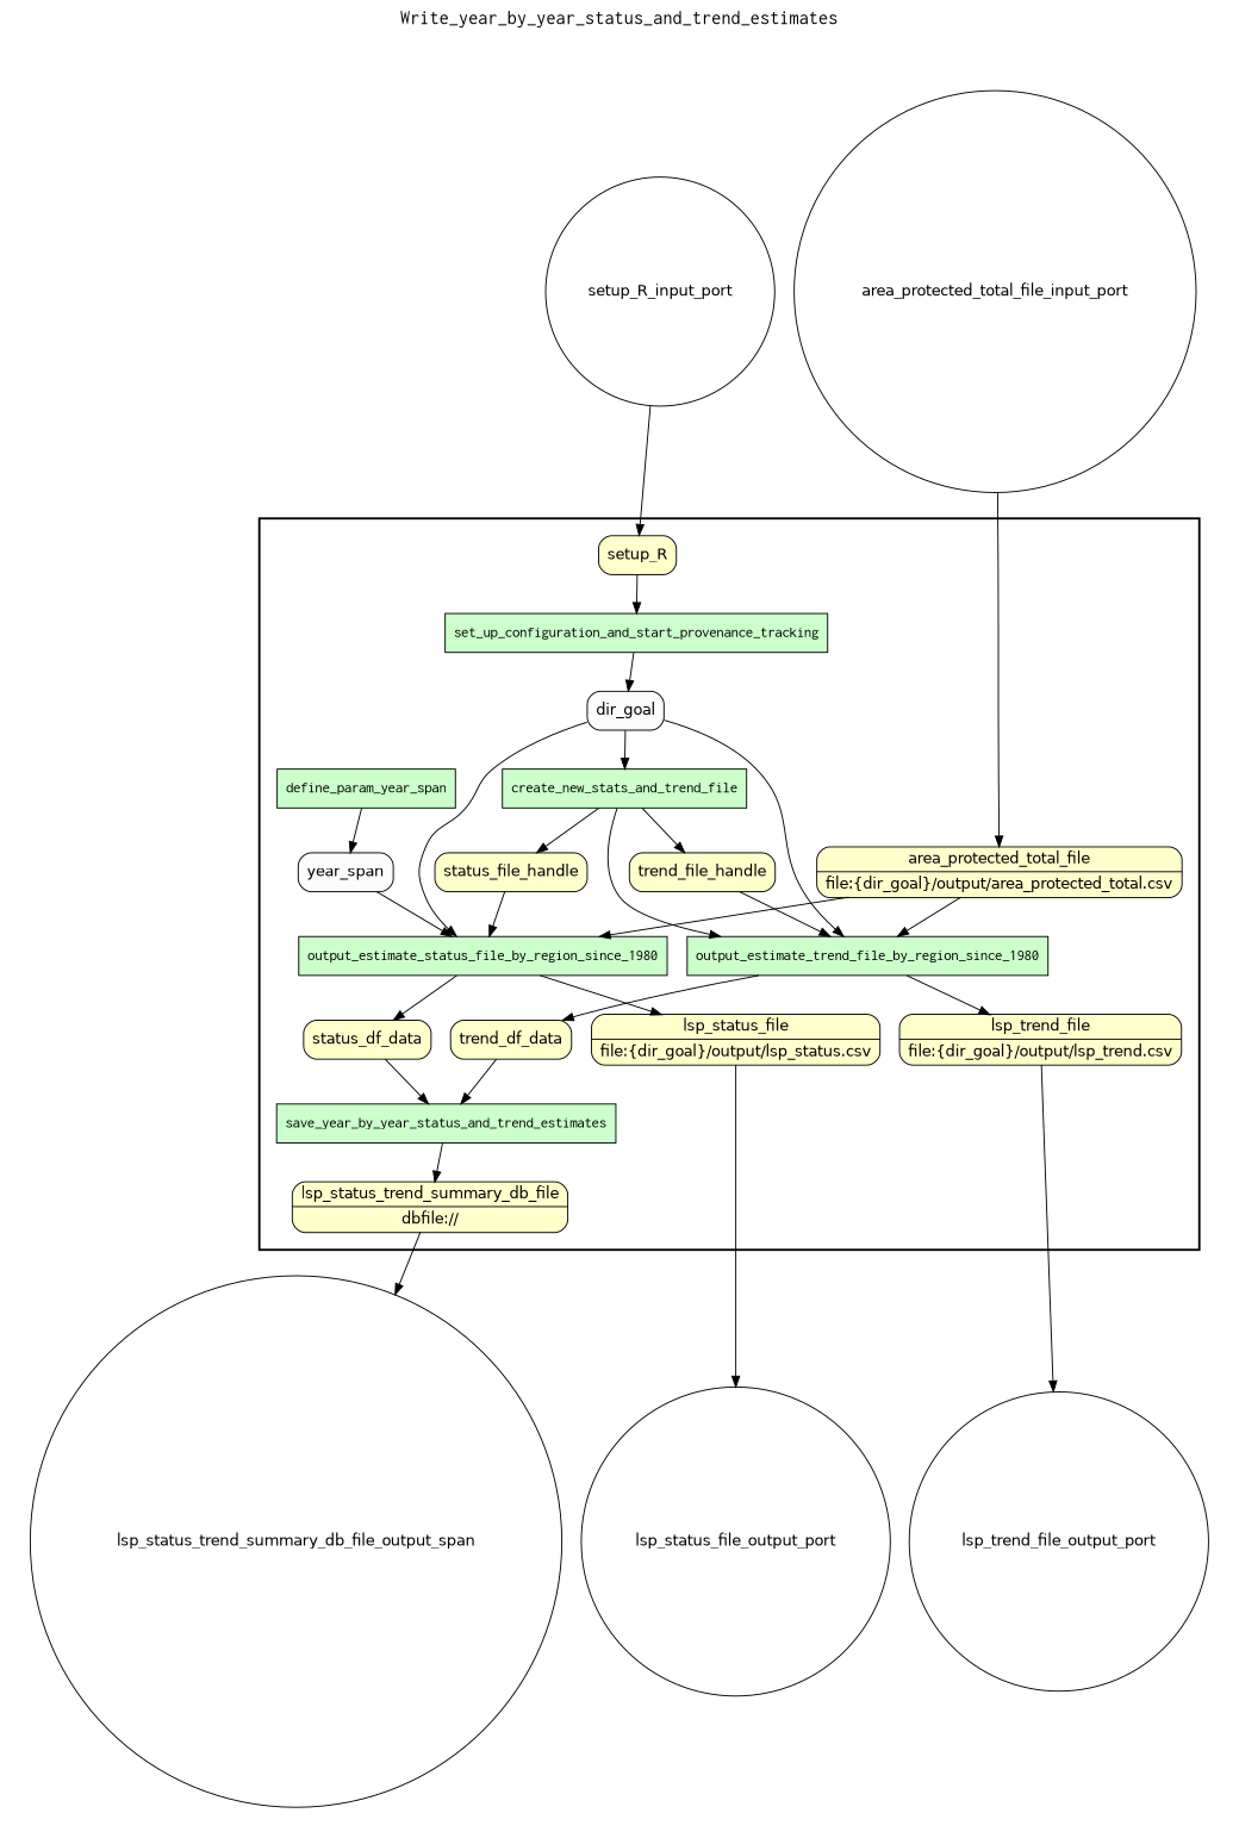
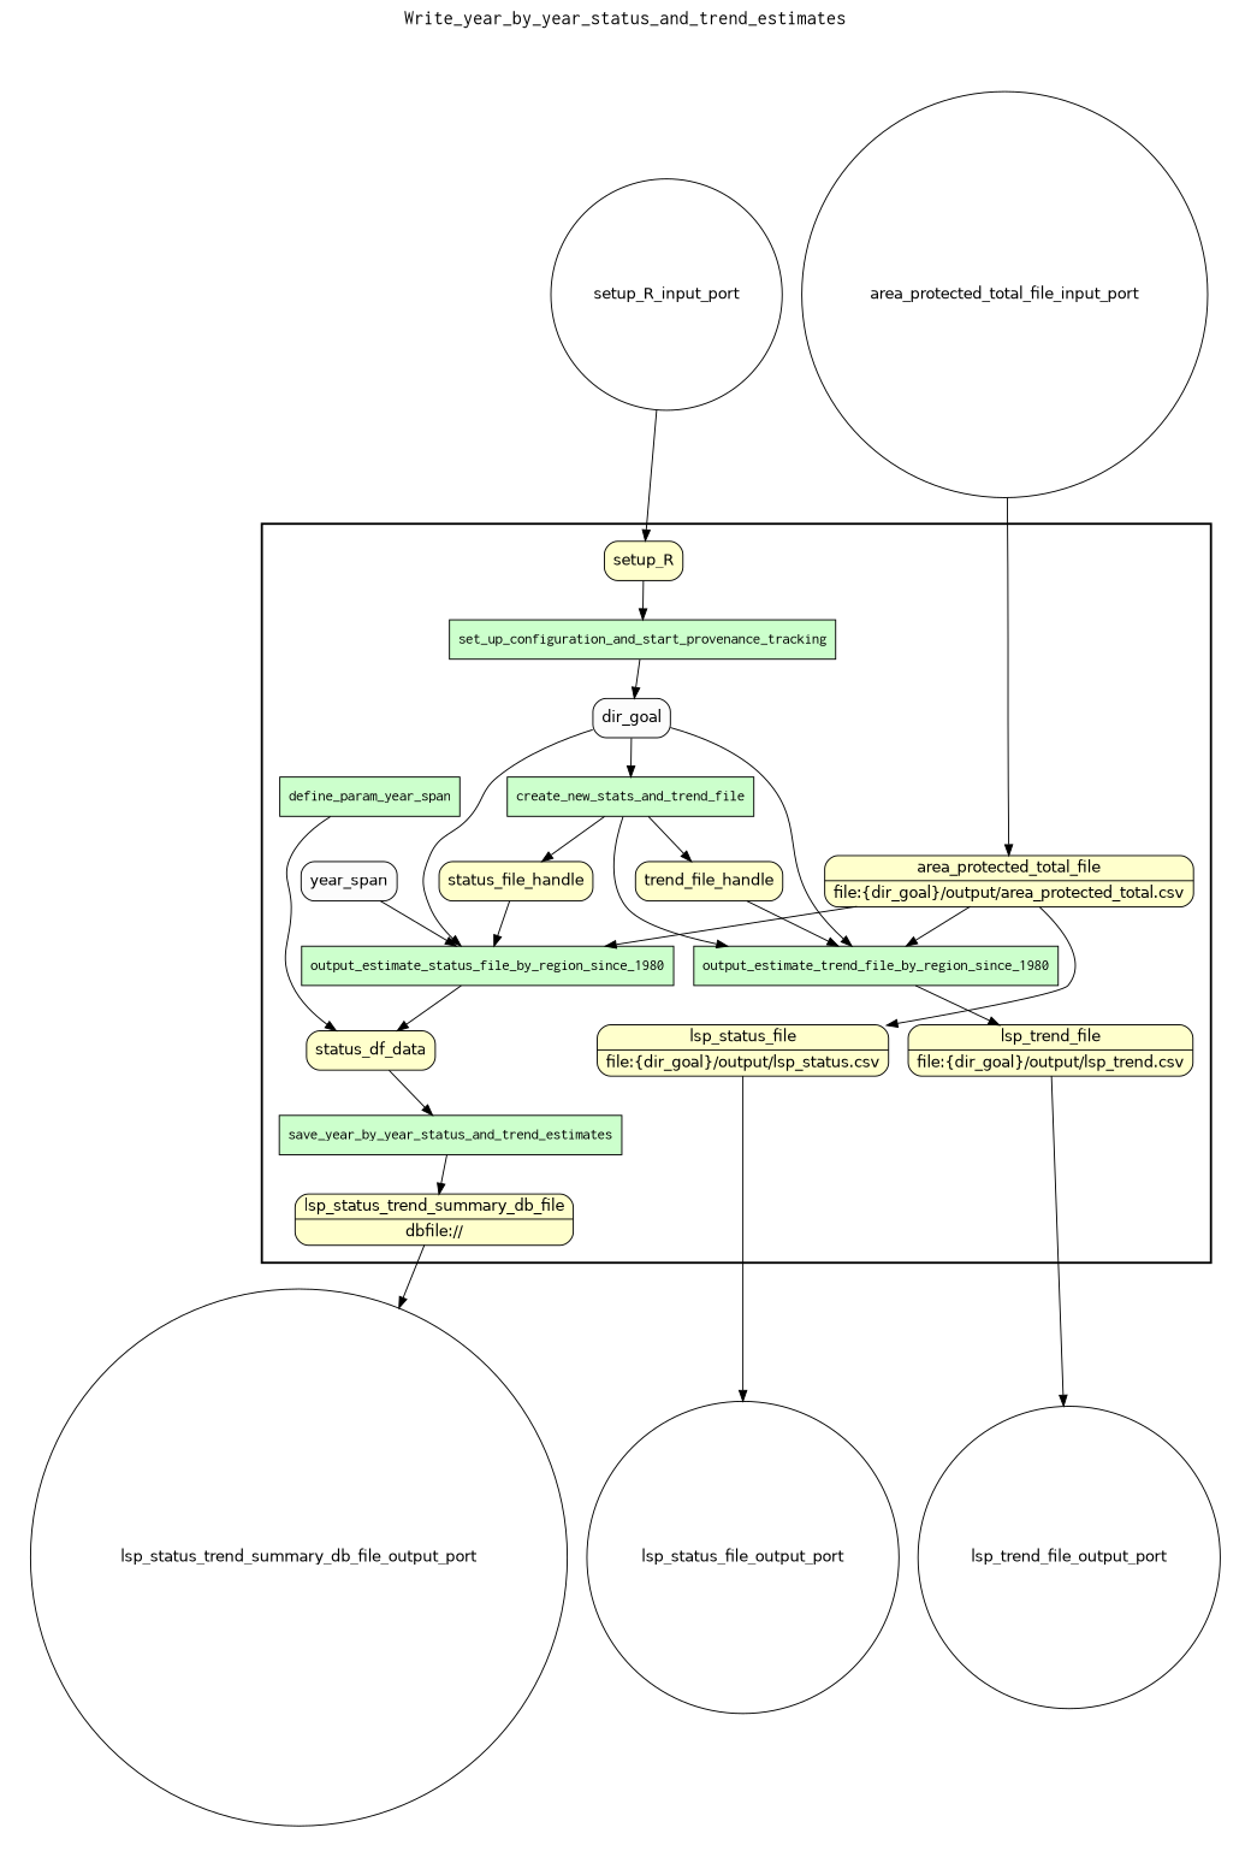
  digraph {
    fontname=Courier
    fontsize=18
    label=Write_year_by_year_status_and_trend_estimates
    labelloc=t
    rankdir=TB
    node [fillcolor="#FFFFCC" fontname=Helvetica peripheries=1 shape=box style="rounded,filled"]
    set_up_configuration_and_start_provenance_tracking [fillcolor="#CCFFCC" fontname=Courier style=filled]
    dir_goal [fillcolor="#FCFCFC"]
    create_new_stats_and_trend_file [fillcolor="#CCFFCC" fontname=Courier style=filled]
    status_file_handle
    trend_file_handle
    define_param_year_span [fillcolor="#CCFFCC" fontname=Courier style=filled]
    year_span [fillcolor="#FCFCFC"]
    output_estimate_status_file_by_region_since_1980 [fillcolor="#CCFFCC" fontname=Courier style=filled]
    n9 [label="{<f0> lsp_status_file |<f1> file\:\{dir_goal\}/output/lsp_status.csv}" rankdir=LR shape=record]
    status_df_data
    output_estimate_trend_file_by_region_since_1980 [fillcolor="#CCFFCC" fontname=Courier style=filled]
    n12 [label="{<f0> lsp_trend_file |<f1> file\:\{dir_goal\}/output/lsp_trend.csv}" rankdir=LR shape=record]
-   trend_df_data
    save_year_by_year_status_and_trend_estimates [fillcolor="#CCFFCC" fontname=Courier style=filled]
    n15 [label="{<f0> lsp_status_trend_summary_db_file |<f1> dbfile\://}" rankdir=LR shape=record]
    setup_R
    n17 [label="{<f0> area_protected_total_file |<f1> file\:\{dir_goal\}/output/area_protected_total.csv}" rankdir=LR shape=record]
    setup_R_input_port [fillcolor="#FFFFFF" shape=circle width=0.2]
    area_protected_total_file_input_port [fillcolor="#FFFFFF" shape=circle width=0.2]
    lsp_status_file_output_port [fillcolor="#FFFFFF" shape=circle width=0.2]
    lsp_trend_file_output_port [fillcolor="#FFFFFF" shape=circle width=0.2]
-   lsp_status_trend_summary_db_file_output_port [fillcolor="#FFFFFF" shape=circle width=0.2 label=lsp_status_trend_summary_db_file_output_span]
+   lsp_status_trend_summary_db_file_output_port [fillcolor="#FFFFFF" shape=circle width=0.2]
    subgraph cluster_1 {
      color=black
      label=""
      penwidth=2
      subgraph cluster_2 {
        color=white
        label=""
        penwidth=2
        set_up_configuration_and_start_provenance_tracking
        dir_goal
        create_new_stats_and_trend_file
        status_file_handle
        trend_file_handle
        define_param_year_span
        year_span
        output_estimate_status_file_by_region_since_1980
        n9
        status_df_data
        output_estimate_trend_file_by_region_since_1980
        n12
-       trend_df_data
        save_year_by_year_status_and_trend_estimates
        n15
        setup_R
        n17
      }
    }
    subgraph cluster_3 {
      color=white
      label=""
      subgraph cluster_4 {
        color=white
        label=""
        lsp_status_file_output_port
        lsp_trend_file_output_port
        lsp_status_trend_summary_db_file_output_port
      }
    }
    subgraph cluster_5 {
      color=white
      label=""
      subgraph cluster_6 {
        color=white
        label=""
        setup_R_input_port
        area_protected_total_file_input_port
      }
    }
    set_up_configuration_and_start_provenance_tracking -> dir_goal
    dir_goal -> create_new_stats_and_trend_file
    dir_goal -> output_estimate_status_file_by_region_since_1980
    dir_goal -> output_estimate_trend_file_by_region_since_1980
    create_new_stats_and_trend_file -> status_file_handle
    create_new_stats_and_trend_file -> trend_file_handle
    create_new_stats_and_trend_file -> output_estimate_trend_file_by_region_since_1980
    status_file_handle -> output_estimate_status_file_by_region_since_1980
    trend_file_handle -> output_estimate_trend_file_by_region_since_1980
-   define_param_year_span -> year_span
+   define_param_year_span -> status_df_data
    year_span -> output_estimate_status_file_by_region_since_1980
-   output_estimate_status_file_by_region_since_1980 -> n9
+   n17 -> n9
    output_estimate_status_file_by_region_since_1980 -> status_df_data
    n9 -> lsp_status_file_output_port
    status_df_data -> save_year_by_year_status_and_trend_estimates
    output_estimate_trend_file_by_region_since_1980 -> n12
-   output_estimate_trend_file_by_region_since_1980 -> trend_df_data
    n12 -> lsp_trend_file_output_port
-   trend_df_data -> save_year_by_year_status_and_trend_estimates
    save_year_by_year_status_and_trend_estimates -> n15
    n15 -> lsp_status_trend_summary_db_file_output_port
    setup_R -> set_up_configuration_and_start_provenance_tracking
    n17 -> output_estimate_status_file_by_region_since_1980
    n17 -> output_estimate_trend_file_by_region_since_1980
    setup_R_input_port -> setup_R
    area_protected_total_file_input_port -> n17
  }
